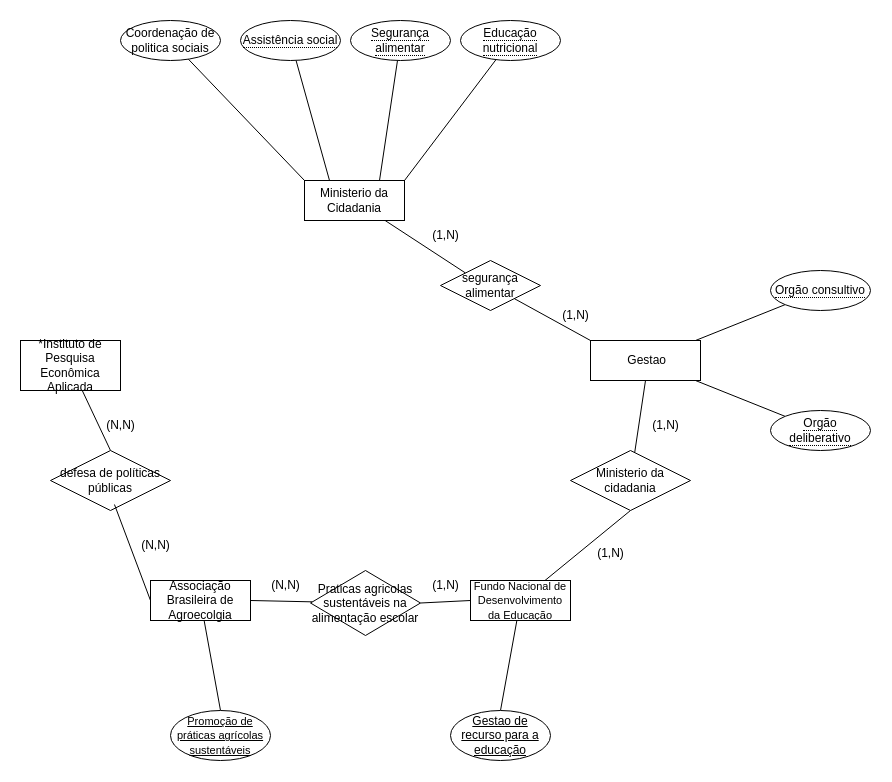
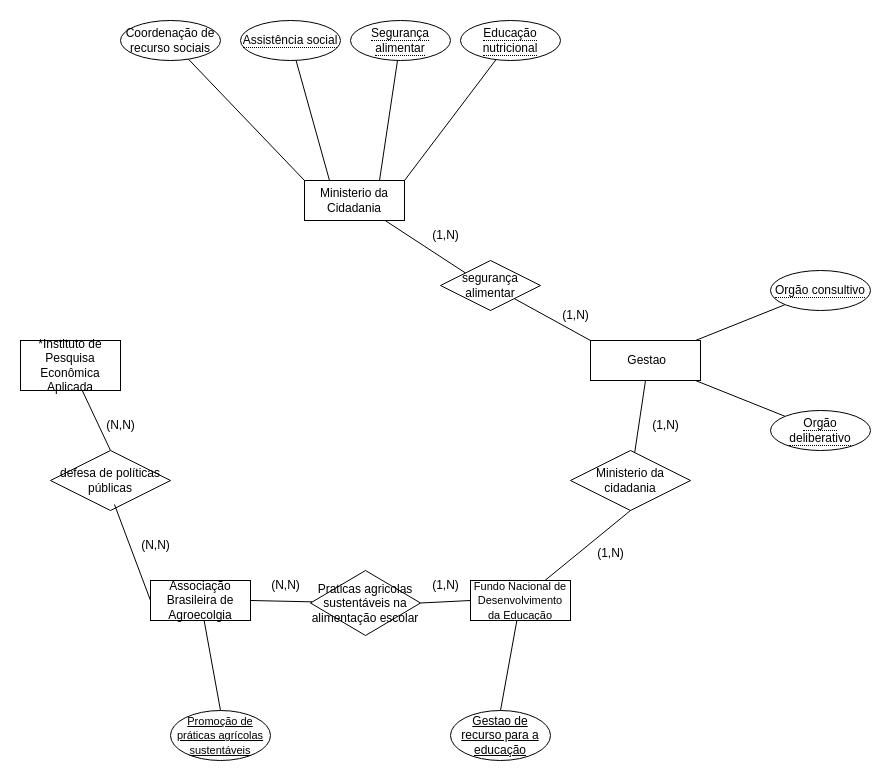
  <mxCell id="0" />
  <mxCell id="1" parent="0" />
  <mxCell id="2" style="rounded=0;orthogonalLoop=1;jettySize=auto;html=1;entryX=0;entryY=0;entryDx=0;entryDy=0;endArrow=none;endFill=0;" edge="1" parent="1" source="3" target="20"><mxGeometry relative="1" as="geometry" /></mxCell>
  <mxCell id="3" value="&lt;font style=&quot;vertical-align: inherit;&quot;&gt;&lt;font style=&quot;vertical-align: inherit;&quot;&gt;Ministerio da Cidadania&lt;/font&gt;&lt;/font&gt;" style="whiteSpace=wrap;html=1;align=center;" vertex="1" parent="1"><mxGeometry x="304" y="180" width="100" height="40" as="geometry" /></mxCell>
  <mxCell id="4" value="*Instituto de Pesquisa Econômica Aplicada" style="whiteSpace=wrap;html=1;align=center;" vertex="1" parent="1"><mxGeometry x="20" y="340" width="100" height="50" as="geometry" /></mxCell>
  <mxCell id="5" value="Associação Brasileira de Agroecolgia" style="whiteSpace=wrap;html=1;align=center;" vertex="1" parent="1"><mxGeometry x="150" y="580" width="100" height="40" as="geometry" /></mxCell>
  <mxCell id="6" style="rounded=0;orthogonalLoop=1;jettySize=auto;html=1;entryX=0.5;entryY=1;entryDx=0;entryDy=0;endArrow=none;endFill=0;" edge="1" parent="1" source="7"><mxGeometry relative="1" as="geometry"><mxPoint x="630" y="510" as="targetPoint" /></mxGeometry></mxCell>
  <mxCell id="7" value="&lt;font style=&quot;vertical-align: inherit; font-size: 11px;&quot;&gt;&lt;font style=&quot;vertical-align: inherit; font-size: 11px;&quot;&gt;&lt;font style=&quot;vertical-align: inherit; font-size: 11px;&quot;&gt;&lt;font style=&quot;vertical-align: inherit; font-size: 11px;&quot;&gt;Fundo Nacional de Desenvolvimento da Educação&lt;/font&gt;&lt;/font&gt;&lt;/font&gt;&lt;/font&gt;" style="whiteSpace=wrap;html=1;align=center;" vertex="1" parent="1"><mxGeometry x="470" y="580" width="100" height="40" as="geometry" /></mxCell>
  <mxCell id="8" style="rounded=0;orthogonalLoop=1;jettySize=auto;html=1;endArrow=none;endFill=0;" edge="1" parent="1" source="10" target="23"><mxGeometry relative="1" as="geometry" /></mxCell>
  <mxCell id="9" style="rounded=0;orthogonalLoop=1;jettySize=auto;html=1;entryX=0;entryY=0;entryDx=0;entryDy=0;endArrow=none;endFill=0;" edge="1" parent="1" source="10" target="24"><mxGeometry relative="1" as="geometry" /></mxCell>
  <mxCell id="10" value="&lt;font style=&quot;vertical-align: inherit;&quot;&gt;&lt;font style=&quot;vertical-align: inherit;&quot;&gt;&amp;nbsp;Gestao&lt;/font&gt;&lt;/font&gt;" style="whiteSpace=wrap;html=1;align=center;" vertex="1" parent="1"><mxGeometry x="590" y="340" width="110" height="40" as="geometry" /></mxCell>
  <mxCell id="11" style="rounded=0;orthogonalLoop=1;jettySize=auto;html=1;entryX=0.25;entryY=0;entryDx=0;entryDy=0;endArrow=none;endFill=0;" edge="1" parent="1" source="12" target="3"><mxGeometry relative="1" as="geometry" /></mxCell>
  <mxCell id="12" value="&lt;span style=&quot;border-bottom: 1px dotted&quot;&gt;&lt;font style=&quot;vertical-align: inherit;&quot;&gt;&lt;font style=&quot;vertical-align: inherit;&quot;&gt;Assistência social&lt;/font&gt;&lt;/font&gt;&lt;/span&gt;" style="ellipse;whiteSpace=wrap;html=1;align=center;" vertex="1" parent="1"><mxGeometry x="240" y="20" width="100" height="40" as="geometry" /></mxCell>
  <mxCell id="13" style="rounded=0;orthogonalLoop=1;jettySize=auto;html=1;entryX=0;entryY=0;entryDx=0;entryDy=0;endArrow=none;endFill=0;" edge="1" parent="1" source="14" target="3"><mxGeometry relative="1" as="geometry" /></mxCell>
- <mxCell id="14" value="&lt;font style=&quot;vertical-align: inherit;&quot;&gt;&lt;font style=&quot;vertical-align: inherit;&quot;&gt;Coordenação de politica sociais&lt;/font&gt;&lt;/font&gt;" style="ellipse;whiteSpace=wrap;html=1;align=center;" vertex="1" parent="1"><mxGeometry x="120" y="20" width="100" height="40" as="geometry" /></mxCell>
+ <mxCell id="14" value="&lt;font style=&quot;vertical-align: inherit;&quot;&gt;&lt;font style=&quot;vertical-align: inherit;&quot;&gt;Coordenação de recurso sociais&lt;/font&gt;&lt;/font&gt;" style="ellipse;whiteSpace=wrap;html=1;align=center;" vertex="1" parent="1"><mxGeometry x="120" y="20" width="100" height="40" as="geometry" /></mxCell>
  <mxCell id="15" style="rounded=0;orthogonalLoop=1;jettySize=auto;html=1;entryX=0.75;entryY=0;entryDx=0;entryDy=0;endArrow=none;endFill=0;" edge="1" parent="1" source="16" target="3"><mxGeometry relative="1" as="geometry" /></mxCell>
  <mxCell id="16" value="&lt;span style=&quot;border-bottom: 1px dotted&quot;&gt;Segurança alimentar&lt;/span&gt;" style="ellipse;whiteSpace=wrap;html=1;align=center;" vertex="1" parent="1"><mxGeometry x="350" y="20" width="100" height="40" as="geometry" /></mxCell>
  <mxCell id="17" style="rounded=0;orthogonalLoop=1;jettySize=auto;html=1;entryX=1;entryY=0;entryDx=0;entryDy=0;endArrow=none;endFill=0;" edge="1" parent="1" source="18" target="3"><mxGeometry relative="1" as="geometry" /></mxCell>
  <mxCell id="18" value="&lt;span style=&quot;border-bottom: 1px dotted&quot;&gt;Educação nutricional&lt;/span&gt;" style="ellipse;whiteSpace=wrap;html=1;align=center;" vertex="1" parent="1"><mxGeometry x="460" y="20" width="100" height="40" as="geometry" /></mxCell>
  <mxCell id="19" style="rounded=0;orthogonalLoop=1;jettySize=auto;html=1;entryX=0;entryY=0;entryDx=0;entryDy=0;endArrow=none;endFill=0;" edge="1" parent="1" source="20" target="10"><mxGeometry relative="1" as="geometry" /></mxCell>
  <mxCell id="20" value="&lt;font style=&quot;vertical-align: inherit;&quot;&gt;&lt;font style=&quot;vertical-align: inherit;&quot;&gt;&lt;font style=&quot;vertical-align: inherit;&quot;&gt;&lt;font style=&quot;vertical-align: inherit;&quot;&gt;segurança alimentar&lt;/font&gt;&lt;/font&gt;&lt;/font&gt;&lt;/font&gt;" style="shape=rhombus;perimeter=rhombusPerimeter;whiteSpace=wrap;html=1;align=center;" vertex="1" parent="1"><mxGeometry x="440" y="260" width="100" height="50" as="geometry" /></mxCell>
  <mxCell id="21" style="rounded=0;orthogonalLoop=1;jettySize=auto;html=1;entryX=0.5;entryY=1;entryDx=0;entryDy=0;endArrow=none;endFill=0;" edge="1" parent="1" source="22" target="10"><mxGeometry relative="1" as="geometry" /></mxCell>
  <mxCell id="22" value="Ministerio da cidadania" style="shape=rhombus;perimeter=rhombusPerimeter;whiteSpace=wrap;html=1;align=center;" vertex="1" parent="1"><mxGeometry x="570" y="450" width="120" height="60" as="geometry" /></mxCell>
  <mxCell id="23" value="&lt;span style=&quot;border-bottom: 1px dotted&quot;&gt;Orgão consultivo&lt;/span&gt;" style="ellipse;whiteSpace=wrap;html=1;align=center;" vertex="1" parent="1"><mxGeometry x="770" y="270" width="100" height="40" as="geometry" /></mxCell>
  <mxCell id="24" value="&lt;span style=&quot;border-bottom: 1px dotted&quot;&gt;Orgão deliberativo&lt;/span&gt;" style="ellipse;whiteSpace=wrap;html=1;align=center;" vertex="1" parent="1"><mxGeometry x="770" y="410" width="100" height="40" as="geometry" /></mxCell>
  <mxCell id="25" style="rounded=0;orthogonalLoop=1;jettySize=auto;html=1;entryX=1;entryY=0.5;entryDx=0;entryDy=0;endArrow=none;endFill=0;" edge="1" parent="1" source="27" target="5"><mxGeometry relative="1" as="geometry" /></mxCell>
  <mxCell id="26" style="rounded=0;orthogonalLoop=1;jettySize=auto;html=1;exitX=1;exitY=0.5;exitDx=0;exitDy=0;entryX=0;entryY=0.5;entryDx=0;entryDy=0;endArrow=none;endFill=0;" edge="1" parent="1" source="27" target="7"><mxGeometry relative="1" as="geometry" /></mxCell>
  <mxCell id="27" value="Praticas agricolas sustentáveis na alimentação escolar" style="shape=rhombus;perimeter=rhombusPerimeter;whiteSpace=wrap;html=1;align=center;" vertex="1" parent="1"><mxGeometry x="310" y="570" width="110" height="65" as="geometry" /></mxCell>
  <mxCell id="28" style="rounded=0;orthogonalLoop=1;jettySize=auto;html=1;exitX=0.5;exitY=0;exitDx=0;exitDy=0;endArrow=none;endFill=0;" edge="1" parent="1" target="7"><mxGeometry relative="1" as="geometry"><mxPoint x="500" y="710" as="sourcePoint" /></mxGeometry></mxCell>
  <mxCell id="29" value="" style="rounded=0;orthogonalLoop=1;jettySize=auto;html=1;endArrow=none;endFill=0;" edge="1" parent="1" target="5"><mxGeometry relative="1" as="geometry"><mxPoint x="220" y="710" as="sourcePoint" /></mxGeometry></mxCell>
  <mxCell id="30" value="Gestao de recurso para a educação" style="ellipse;whiteSpace=wrap;html=1;align=center;fontStyle=4;" vertex="1" parent="1"><mxGeometry x="450" y="710" width="100" height="50" as="geometry" /></mxCell>
  <mxCell id="31" value="&lt;span style=&quot;font-size: 11px;&quot;&gt;Promoção de práticas agrícolas sustentáveis&lt;/span&gt;" style="ellipse;whiteSpace=wrap;html=1;align=center;fontStyle=4;" vertex="1" parent="1"><mxGeometry x="170" y="710" width="100" height="50" as="geometry" /></mxCell>
  <mxCell id="32" style="rounded=0;orthogonalLoop=1;jettySize=auto;html=1;exitX=0.5;exitY=0;exitDx=0;exitDy=0;endArrow=none;endFill=0;" edge="1" parent="1" source="33" target="4"><mxGeometry relative="1" as="geometry" /></mxCell>
  <mxCell id="33" value=" defesa de políticas públicas " style="shape=rhombus;perimeter=rhombusPerimeter;whiteSpace=wrap;html=1;align=center;" vertex="1" parent="1"><mxGeometry x="50" y="450" width="120" height="60" as="geometry" /></mxCell>
  <mxCell id="34" style="rounded=0;orthogonalLoop=1;jettySize=auto;html=1;exitX=0;exitY=0.5;exitDx=0;exitDy=0;entryX=0.533;entryY=0.9;entryDx=0;entryDy=0;entryPerimeter=0;endArrow=none;endFill=0;" edge="1" parent="1" source="5" target="33"><mxGeometry relative="1" as="geometry" /></mxCell>
  <mxCell id="35" value="(1,N)" style="text;html=1;align=center;verticalAlign=middle;resizable=0;points=[];autosize=1;strokeColor=none;fillColor=none;" vertex="1" parent="1"><mxGeometry x="420" y="220" width="50" height="30" as="geometry" /></mxCell>
  <mxCell id="36" value="(1,N)" style="text;html=1;align=center;verticalAlign=middle;resizable=0;points=[];autosize=1;strokeColor=none;fillColor=none;" vertex="1" parent="1"><mxGeometry x="550" y="300" width="50" height="30" as="geometry" /></mxCell>
  <mxCell id="37" value="(1,N)" style="text;html=1;align=center;verticalAlign=middle;resizable=0;points=[];autosize=1;strokeColor=none;fillColor=none;" vertex="1" parent="1"><mxGeometry x="640" y="410" width="50" height="30" as="geometry" /></mxCell>
  <mxCell id="38" value="(1,N)" style="text;html=1;align=center;verticalAlign=middle;resizable=0;points=[];autosize=1;strokeColor=none;fillColor=none;" vertex="1" parent="1"><mxGeometry x="585" y="538" width="50" height="30" as="geometry" /></mxCell>
  <mxCell id="39" value="(1,N)" style="text;html=1;align=center;verticalAlign=middle;resizable=0;points=[];autosize=1;strokeColor=none;fillColor=none;" vertex="1" parent="1"><mxGeometry x="420" y="570" width="50" height="30" as="geometry" /></mxCell>
  <mxCell id="40" value="(N,N)" style="text;html=1;align=center;verticalAlign=middle;resizable=0;points=[];autosize=1;strokeColor=none;fillColor=none;" vertex="1" parent="1"><mxGeometry x="260" y="570" width="50" height="30" as="geometry" /></mxCell>
  <mxCell id="41" value="(N,N)" style="text;html=1;align=center;verticalAlign=middle;resizable=0;points=[];autosize=1;strokeColor=none;fillColor=none;" vertex="1" parent="1"><mxGeometry x="130" y="530" width="50" height="30" as="geometry" /></mxCell>
  <mxCell id="42" value="(N,N)" style="text;html=1;align=center;verticalAlign=middle;resizable=0;points=[];autosize=1;strokeColor=none;fillColor=none;" vertex="1" parent="1"><mxGeometry x="95" y="410" width="50" height="30" as="geometry" /></mxCell>
